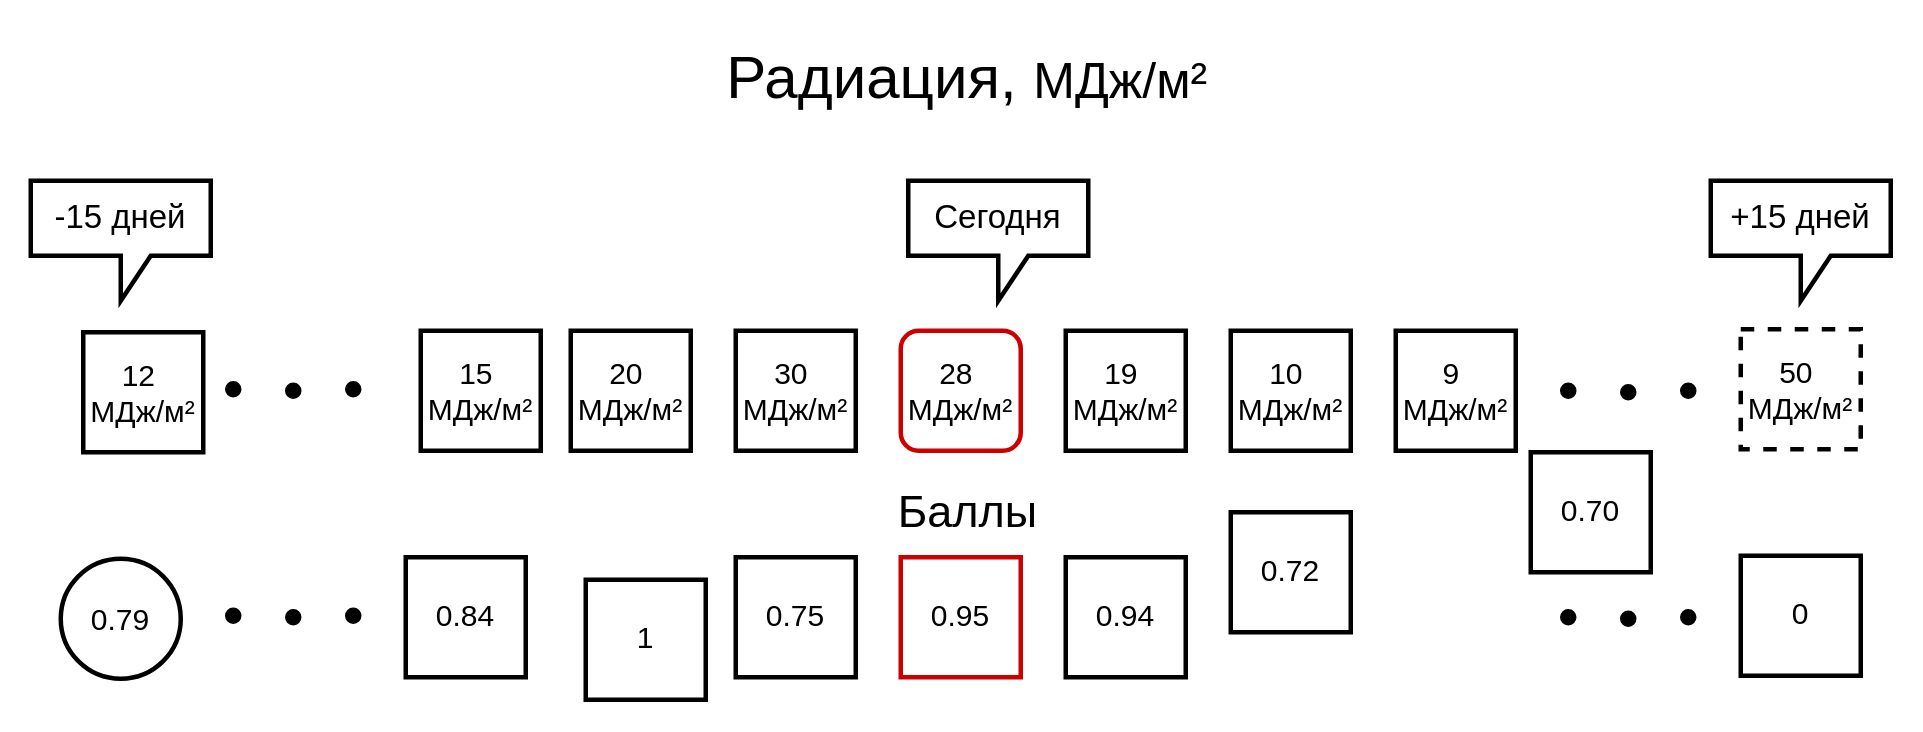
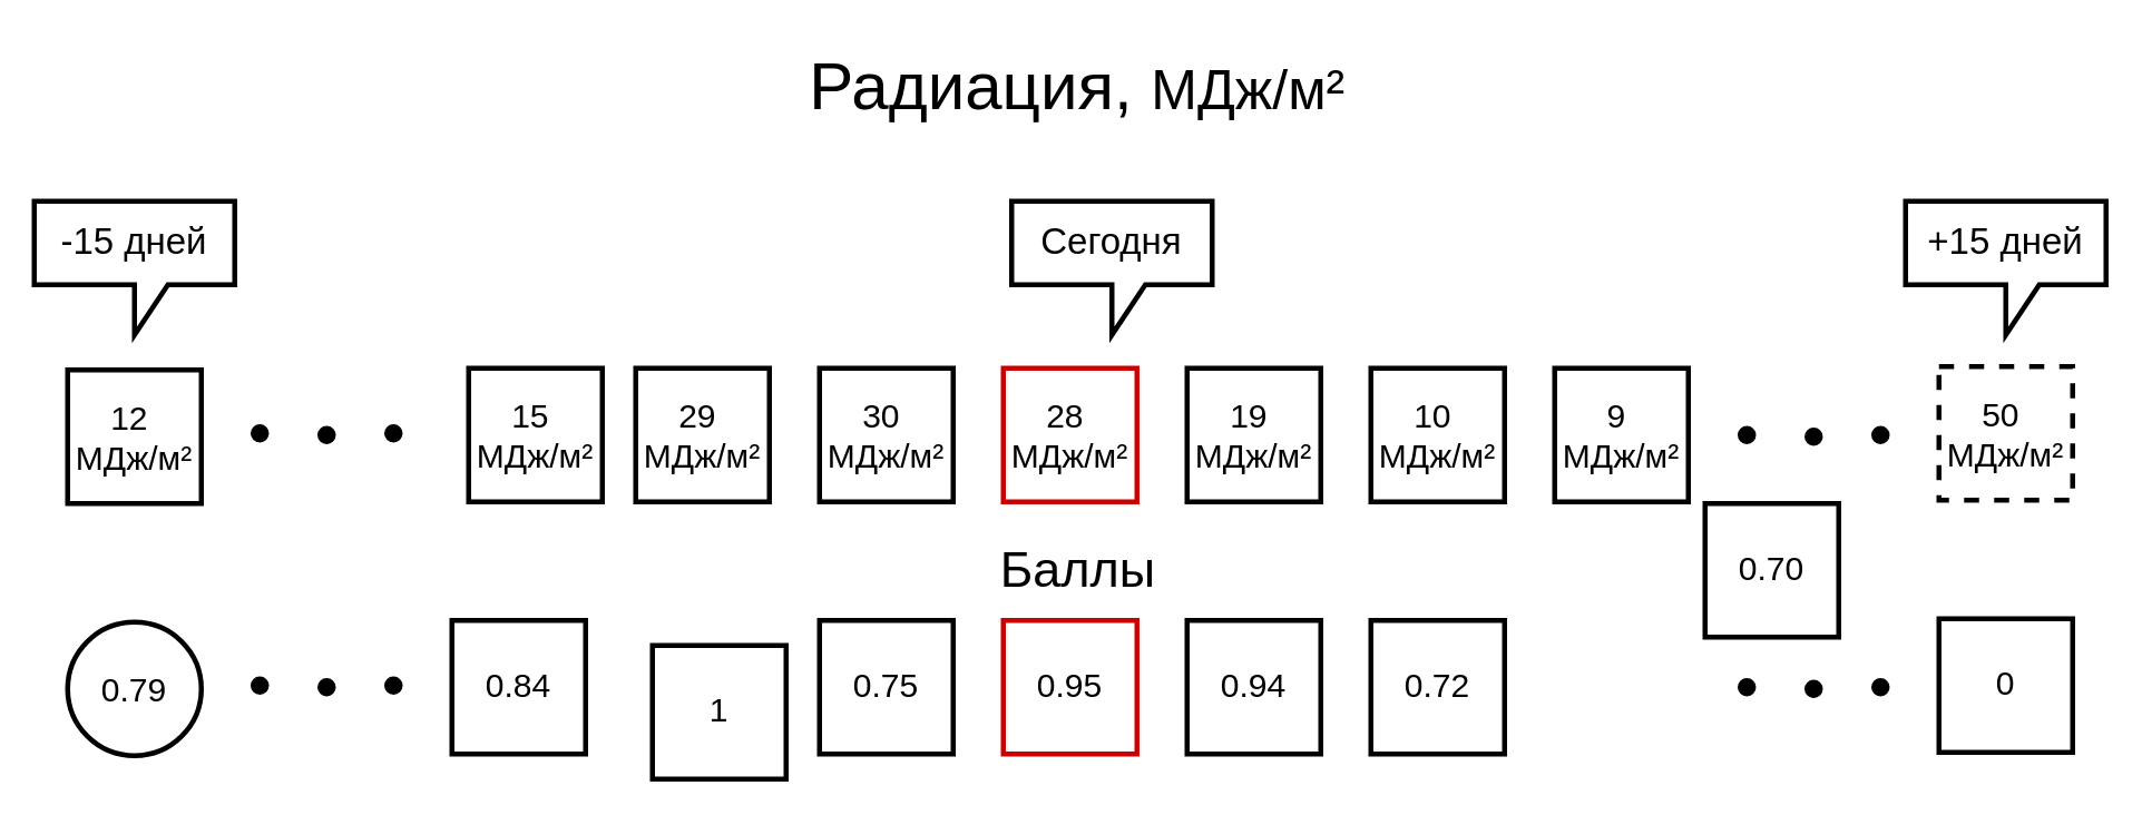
  <mxCell id="0" />
  <mxCell id="1" parent="0" />
- <mxCell id="2" value="&lt;font style=&quot;font-size: 20px&quot;&gt;28&amp;nbsp;&lt;br&gt;&lt;/font&gt;&lt;font style=&quot;font-size: 20px&quot;&gt;MДж/м²&lt;/font&gt;&lt;sup&gt;&lt;br&gt;&lt;/sup&gt;" style="whiteSpace=wrap;html=1;aspect=fixed;strokeWidth=3;strokeColor=#CC0000;rounded=1;" parent="1" vertex="1"><mxGeometry x="600" y="220" width="80" height="80" as="geometry" /></mxCell>
+ <mxCell id="2" value="&lt;font style=&quot;font-size: 20px&quot;&gt;28&amp;nbsp;&lt;br&gt;&lt;/font&gt;&lt;font style=&quot;font-size: 20px&quot;&gt;MДж/м²&lt;/font&gt;&lt;sup&gt;&lt;br&gt;&lt;/sup&gt;" style="whiteSpace=wrap;html=1;aspect=fixed;strokeWidth=3;strokeColor=#CC0000;" parent="1" vertex="1"><mxGeometry x="600" y="220" width="80" height="80" as="geometry" /></mxCell>
  <mxCell id="3" value="&lt;font style=&quot;font-size: 20px&quot;&gt;19&amp;nbsp;&lt;br&gt;&lt;/font&gt;&lt;font style=&quot;font-size: 20px&quot;&gt;MДж/м²&lt;/font&gt;&lt;sup&gt;&lt;br&gt;&lt;/sup&gt;" style="whiteSpace=wrap;html=1;aspect=fixed;strokeWidth=3;" parent="1" vertex="1"><mxGeometry x="710" y="220" width="80" height="80" as="geometry" /></mxCell>
  <mxCell id="4" value="&lt;font style=&quot;font-size: 20px&quot;&gt;10&amp;nbsp;&lt;br&gt;&lt;/font&gt;&lt;font style=&quot;font-size: 20px&quot;&gt;MДж/м²&lt;/font&gt;&lt;sup&gt;&lt;br&gt;&lt;/sup&gt;" style="whiteSpace=wrap;html=1;aspect=fixed;strokeWidth=3;" parent="1" vertex="1"><mxGeometry x="820" y="220" width="80" height="80" as="geometry" /></mxCell>
  <mxCell id="5" value="&lt;font style=&quot;font-size: 20px&quot;&gt;9&amp;nbsp;&lt;br&gt;&lt;/font&gt;&lt;font style=&quot;font-size: 20px&quot;&gt;MДж/м²&lt;/font&gt;&lt;sup&gt;&lt;br&gt;&lt;/sup&gt;" style="whiteSpace=wrap;html=1;aspect=fixed;strokeWidth=3;" parent="1" vertex="1"><mxGeometry x="930" y="220" width="80" height="80" as="geometry" /></mxCell>
  <mxCell id="6" value="&lt;font&gt;&lt;font style=&quot;font-size: 20px&quot;&gt;15&amp;nbsp;&lt;br&gt;&lt;/font&gt;&lt;font style=&quot;font-size: 20px&quot;&gt;MДж/м²&lt;/font&gt;&lt;/font&gt;&lt;sup&gt;&lt;br&gt;&lt;/sup&gt;" style="whiteSpace=wrap;html=1;aspect=fixed;strokeWidth=3;" parent="1" vertex="1"><mxGeometry x="280" y="220" width="80" height="80" as="geometry" /></mxCell>
- <mxCell id="7" value="&lt;font style=&quot;font-size: 20px&quot;&gt;20&amp;nbsp;&lt;br&gt;&lt;/font&gt;&lt;font style=&quot;font-size: 20px&quot;&gt;MДж/м²&lt;/font&gt;&lt;sup&gt;&lt;br&gt;&lt;/sup&gt;" style="whiteSpace=wrap;html=1;aspect=fixed;strokeWidth=3;" parent="1" vertex="1"><mxGeometry x="380" y="220" width="80" height="80" as="geometry" /></mxCell>
+ <mxCell id="7" value="&lt;font style=&quot;font-size: 20px&quot;&gt;29&amp;nbsp;&lt;br&gt;&lt;/font&gt;&lt;font style=&quot;font-size: 20px&quot;&gt;MДж/м²&lt;/font&gt;&lt;sup&gt;&lt;br&gt;&lt;/sup&gt;" style="whiteSpace=wrap;html=1;aspect=fixed;strokeWidth=3;" parent="1" vertex="1"><mxGeometry x="380" y="220" width="80" height="80" as="geometry" /></mxCell>
  <mxCell id="8" value="&lt;font style=&quot;font-size: 20px&quot;&gt;30&amp;nbsp;&lt;br&gt;&lt;/font&gt;&lt;font style=&quot;font-size: 20px&quot;&gt;MДж/м²&lt;/font&gt;&lt;sup&gt;&lt;br&gt;&lt;/sup&gt;" style="whiteSpace=wrap;html=1;aspect=fixed;strokeWidth=3;" parent="1" vertex="1"><mxGeometry x="490" y="220" width="80" height="80" as="geometry" /></mxCell>
  <mxCell id="9" value="&lt;font style=&quot;font-size: 22px&quot;&gt;Сегодня&lt;/font&gt;" style="shape=callout;whiteSpace=wrap;html=1;perimeter=calloutPerimeter;strokeWidth=3;" parent="1" vertex="1"><mxGeometry x="605" y="120" width="120" height="80" as="geometry" /></mxCell>
  <mxCell id="10" value="" style="shape=ellipse;html=1;fillColor=#000000;strokeWidth=1;" parent="1" vertex="1"><mxGeometry x="230" y="254" width="10" height="10" as="geometry" /></mxCell>
  <mxCell id="11" value="" style="shape=ellipse;html=1;fillColor=#000000;strokeWidth=1;" parent="1" vertex="1"><mxGeometry x="190" y="255" width="10" height="10" as="geometry" /></mxCell>
  <mxCell id="12" value="" style="shape=ellipse;html=1;fillColor=#000000;strokeWidth=1;" parent="1" vertex="1"><mxGeometry x="150" y="254" width="10" height="10" as="geometry" /></mxCell>
  <mxCell id="13" value="" style="shape=ellipse;html=1;fillColor=#000000;strokeWidth=1;" parent="1" vertex="1"><mxGeometry x="1120" y="255" width="10" height="10" as="geometry" /></mxCell>
  <mxCell id="14" value="" style="shape=ellipse;html=1;fillColor=#000000;strokeWidth=1;" parent="1" vertex="1"><mxGeometry x="1080" y="256" width="10" height="10" as="geometry" /></mxCell>
  <mxCell id="15" value="" style="shape=ellipse;html=1;fillColor=#000000;strokeWidth=1;" parent="1" vertex="1"><mxGeometry x="1040" y="255" width="10" height="10" as="geometry" /></mxCell>
- <mxCell id="16" value="&lt;font style=&quot;font-size: 20px&quot;&gt;12&amp;nbsp;&lt;br&gt;&lt;/font&gt;&lt;font style=&quot;font-size: 20px&quot;&gt;MДж/м²&lt;/font&gt;&lt;sup&gt;&lt;br&gt;&lt;/sup&gt;" style="whiteSpace=wrap;html=1;aspect=fixed;strokeWidth=3;" parent="1" vertex="1"><mxGeometry x="55" y="221" width="80" height="80" as="geometry" /></mxCell>
+ <mxCell id="16" value="&lt;font style=&quot;font-size: 20px&quot;&gt;12&amp;nbsp;&lt;br&gt;&lt;/font&gt;&lt;font style=&quot;font-size: 20px&quot;&gt;MДж/м²&lt;/font&gt;&lt;sup&gt;&lt;br&gt;&lt;/sup&gt;" style="whiteSpace=wrap;html=1;aspect=fixed;strokeWidth=3;" parent="1" vertex="1"><mxGeometry x="40" y="221" width="80" height="80" as="geometry" /></mxCell>
  <mxCell id="17" value="&lt;font style=&quot;font-size: 20px&quot;&gt;50&amp;nbsp;&lt;br&gt;&lt;/font&gt;&lt;font style=&quot;font-size: 20px&quot;&gt;MДж/м²&lt;/font&gt;&lt;sup&gt;&lt;br&gt;&lt;/sup&gt;" style="whiteSpace=wrap;html=1;aspect=fixed;strokeWidth=3;dashed=1;" parent="1" vertex="1"><mxGeometry x="1160" y="219" width="80" height="80" as="geometry" /></mxCell>
  <mxCell id="18" value="&lt;font style=&quot;font-size: 22px&quot;&gt;-15 дней&lt;/font&gt;" style="shape=callout;whiteSpace=wrap;html=1;perimeter=calloutPerimeter;strokeWidth=3;" parent="1" vertex="1"><mxGeometry x="20" y="120" width="120" height="80" as="geometry" /></mxCell>
  <mxCell id="19" value="&lt;font style=&quot;font-size: 22px&quot;&gt;+15 дней&lt;/font&gt;" style="shape=callout;whiteSpace=wrap;html=1;perimeter=calloutPerimeter;strokeWidth=3;" parent="1" vertex="1"><mxGeometry x="1140" y="120" width="120" height="80" as="geometry" /></mxCell>
  <mxCell id="20" value="&lt;sup&gt;&lt;span style=&quot;font-size: 20px&quot;&gt;0.95&lt;/span&gt;&lt;br&gt;&lt;/sup&gt;" style="whiteSpace=wrap;html=1;aspect=fixed;strokeWidth=3;strokeColor=#CC0000;" parent="1" vertex="1"><mxGeometry x="600" y="371" width="80" height="80" as="geometry" /></mxCell>
  <mxCell id="21" value="&lt;sup&gt;&lt;span style=&quot;font-size: 20px&quot;&gt;0.94&lt;/span&gt;&lt;br&gt;&lt;/sup&gt;" style="whiteSpace=wrap;html=1;aspect=fixed;strokeWidth=3;" parent="1" vertex="1"><mxGeometry x="710" y="371" width="80" height="80" as="geometry" /></mxCell>
- <mxCell id="22" value="&lt;sup&gt;&lt;span style=&quot;font-size: 20px&quot;&gt;0.72&lt;/span&gt;&lt;br&gt;&lt;/sup&gt;" style="whiteSpace=wrap;html=1;aspect=fixed;strokeWidth=3;" parent="1" vertex="1"><mxGeometry x="820" y="341" width="80" height="80" as="geometry" /></mxCell>
+ <mxCell id="22" value="&lt;sup&gt;&lt;span style=&quot;font-size: 20px&quot;&gt;0.72&lt;/span&gt;&lt;br&gt;&lt;/sup&gt;" style="whiteSpace=wrap;html=1;aspect=fixed;strokeWidth=3;" parent="1" vertex="1"><mxGeometry x="820" y="371" width="80" height="80" as="geometry" /></mxCell>
  <mxCell id="23" value="&lt;sup&gt;&lt;span style=&quot;font-size: 20px&quot;&gt;0.70&lt;/span&gt;&lt;br&gt;&lt;/sup&gt;" style="whiteSpace=wrap;html=1;aspect=fixed;strokeWidth=3;" parent="1" vertex="1"><mxGeometry x="1020" y="301" width="80" height="80" as="geometry" /></mxCell>
  <mxCell id="24" value="&lt;sup&gt;&lt;span style=&quot;font-size: 20px&quot;&gt;0.84&lt;/span&gt;&lt;br&gt;&lt;/sup&gt;" style="whiteSpace=wrap;html=1;aspect=fixed;strokeWidth=3;" parent="1" vertex="1"><mxGeometry x="270" y="371" width="80" height="80" as="geometry" /></mxCell>
  <mxCell id="25" value="&lt;sup&gt;&lt;span style=&quot;font-size: 20px&quot;&gt;1&lt;/span&gt;&lt;br&gt;&lt;/sup&gt;" style="whiteSpace=wrap;html=1;aspect=fixed;strokeWidth=3;" parent="1" vertex="1"><mxGeometry x="390" y="386" width="80" height="80" as="geometry" /></mxCell>
  <mxCell id="26" value="&lt;sup&gt;&lt;span style=&quot;font-size: 20px&quot;&gt;0.75&lt;/span&gt;&lt;br&gt;&lt;/sup&gt;" style="whiteSpace=wrap;html=1;aspect=fixed;strokeWidth=3;" parent="1" vertex="1"><mxGeometry x="490" y="371" width="80" height="80" as="geometry" /></mxCell>
  <mxCell id="27" value="" style="shape=ellipse;html=1;fillColor=#000000;strokeWidth=1;" parent="1" vertex="1"><mxGeometry x="230" y="405" width="10" height="10" as="geometry" /></mxCell>
  <mxCell id="28" value="" style="shape=ellipse;html=1;fillColor=#000000;strokeWidth=1;" parent="1" vertex="1"><mxGeometry x="190" y="406" width="10" height="10" as="geometry" /></mxCell>
  <mxCell id="29" value="" style="shape=ellipse;html=1;fillColor=#000000;strokeWidth=1;" parent="1" vertex="1"><mxGeometry x="150" y="405" width="10" height="10" as="geometry" /></mxCell>
  <mxCell id="30" value="" style="shape=ellipse;html=1;fillColor=#000000;strokeWidth=1;" parent="1" vertex="1"><mxGeometry x="1120" y="406" width="10" height="10" as="geometry" /></mxCell>
  <mxCell id="31" value="" style="shape=ellipse;html=1;fillColor=#000000;strokeWidth=1;" parent="1" vertex="1"><mxGeometry x="1080" y="407" width="10" height="10" as="geometry" /></mxCell>
  <mxCell id="32" value="" style="shape=ellipse;html=1;fillColor=#000000;strokeWidth=1;" parent="1" vertex="1"><mxGeometry x="1040" y="406" width="10" height="10" as="geometry" /></mxCell>
  <mxCell id="33" value="&lt;font style=&quot;font-size: 20px&quot;&gt;0.79&lt;/font&gt;&lt;sup&gt;&lt;br&gt;&lt;/sup&gt;" style="ellipse;whiteSpace=wrap;html=1;aspect=fixed;strokeWidth=3;" parent="1" vertex="1"><mxGeometry x="40" y="372" width="80" height="80" as="geometry" /></mxCell>
  <mxCell id="34" value="&lt;sup&gt;&lt;span style=&quot;font-size: 20px&quot;&gt;0&lt;/span&gt;&lt;br&gt;&lt;/sup&gt;" style="whiteSpace=wrap;html=1;aspect=fixed;strokeWidth=3;" parent="1" vertex="1"><mxGeometry x="1160" y="370" width="80" height="80" as="geometry" /></mxCell>
  <mxCell id="35" value="&lt;font style=&quot;font-size: 40px&quot;&gt;Радиация,&amp;nbsp;&lt;/font&gt;&lt;span style=&quot;font-size: 33.333px&quot;&gt;MДж/м²&lt;/span&gt;" style="text;html=1;strokeColor=none;fillColor=none;align=center;verticalAlign=middle;whiteSpace=wrap;rounded=0;" parent="1" vertex="1"><mxGeometry x="447" y="20" width="395" height="60" as="geometry" /></mxCell>
  <mxCell id="36" value="&lt;font style=&quot;font-size: 30px&quot;&gt;Баллы&lt;/font&gt;" style="text;html=1;strokeColor=none;fillColor=none;align=center;verticalAlign=middle;whiteSpace=wrap;rounded=0;" parent="1" vertex="1"><mxGeometry x="500" y="310" width="290" height="60" as="geometry" /></mxCell>
